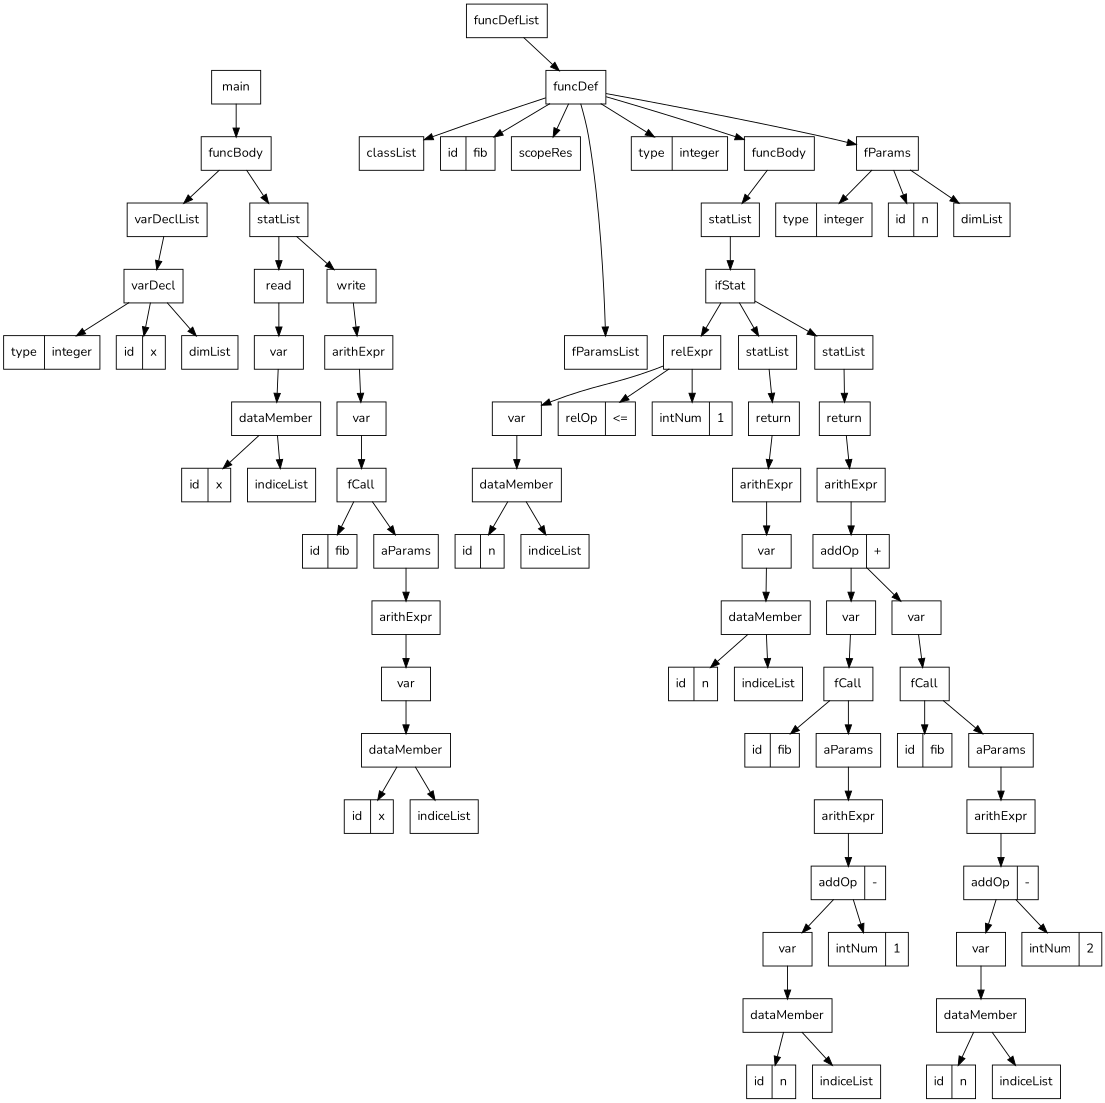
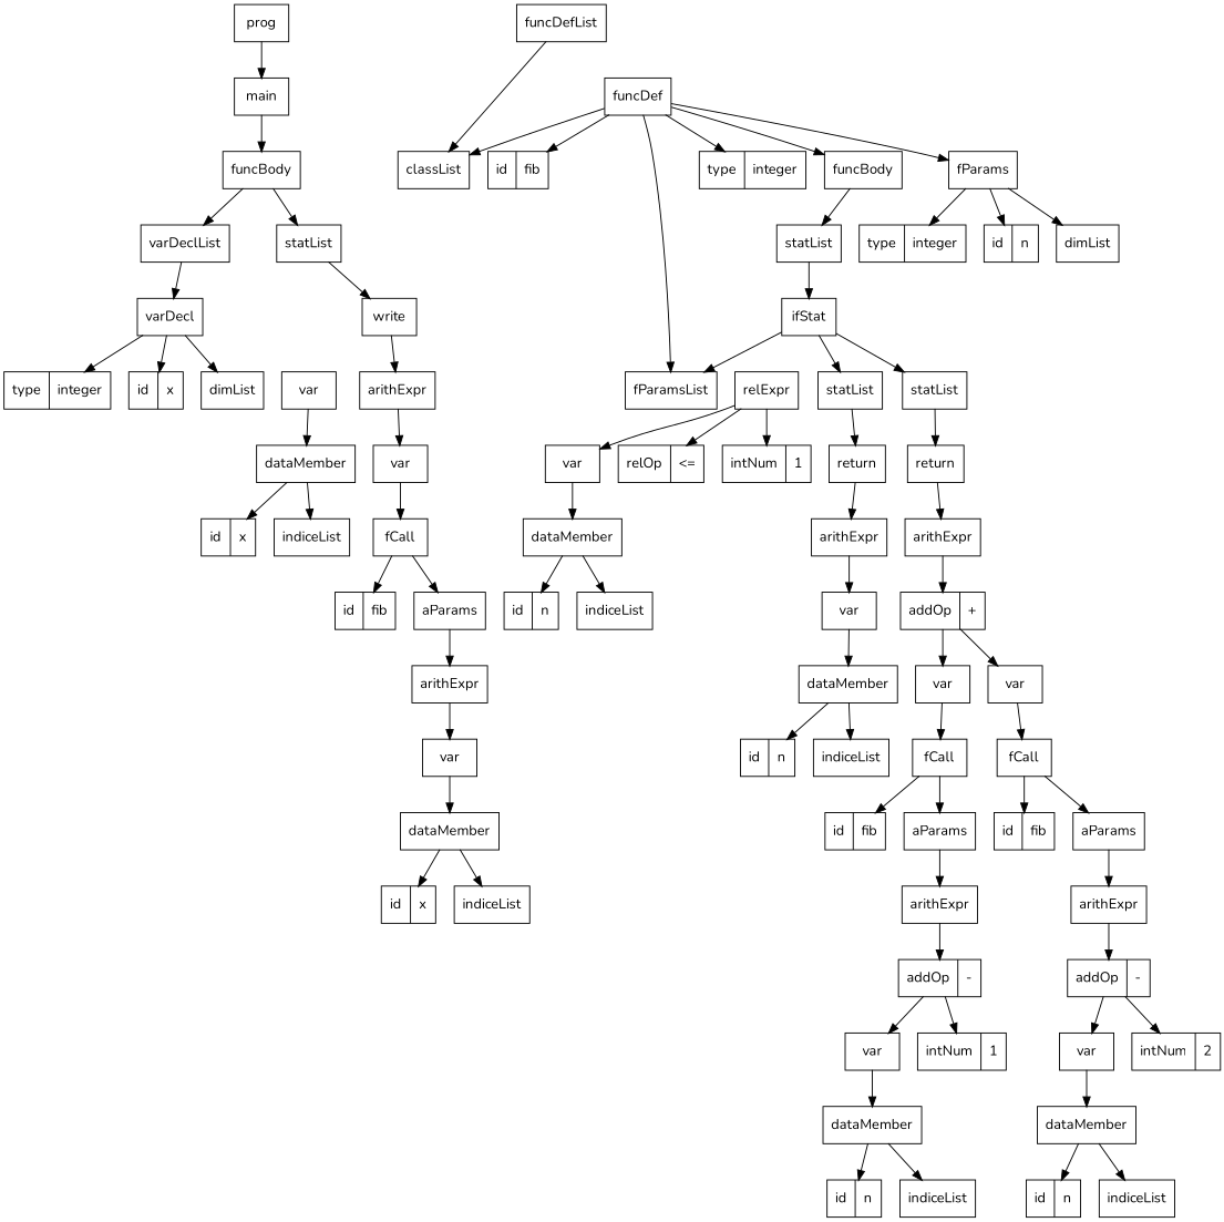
  digraph {
    fontname=Nunito
    node [fontname=Nunito shape=record]
    edge [fontname=Nunito]
+   n1 [label=prog]
    n2 [label=main]
    n3 [label=classList]
    n4 [label=funcDefList]
    n5 [label=funcDef]
    n6 [label=funcBody]
    n7 [label="id | fib"]
-   n8 [label=scopeRes]
    n9 [label=fParamsList]
    n10 [label="type | integer"]
    n11 [label=funcBody]
    n12 [label=fParams]
    n13 [label=statList]
    n14 [label="type | integer"]
    n15 [label="id | n"]
    n16 [label=dimList]
    n17 [label=ifStat]
    n18 [label=relExpr]
    n19 [label=statList]
    n20 [label=statList]
    n21 [label=var]
    n22 [label="relOp | \<="]
    n23 [label="intNum | 1"]
    n24 [label=return]
    n25 [label=return]
    n26 [label=dataMember]
    n27 [label="id | n"]
    n28 [label=indiceList]
    n29 [label=arithExpr]
    n30 [label=var]
    n31 [label=dataMember]
    n32 [label="id | n"]
    n33 [label=indiceList]
    n34 [label=arithExpr]
    n35 [label="addOp | +"]
    n36 [label=var]
    n37 [label=var]
    n38 [label=fCall]
    n39 [label=fCall]
    n40 [label="id | fib"]
    n41 [label=aParams]
    n42 [label=arithExpr]
    n43 [label="addOp | -"]
    n44 [label=var]
    n45 [label="intNum | 1"]
    n46 [label=dataMember]
    n47 [label="id | n"]
    n48 [label=indiceList]
    n49 [label="id | fib"]
    n50 [label=aParams]
    n51 [label=arithExpr]
    n52 [label="addOp | -"]
    n53 [label=var]
    n54 [label="intNum | 2"]
    n55 [label=dataMember]
    n56 [label="id | n"]
    n57 [label=indiceList]
    n58 [label=varDeclList]
    n59 [label=statList]
    n60 [label=varDecl]
-   n61 [label=read]
    n62 [label=write]
    n63 [label="type | integer"]
    n64 [label="id | x"]
    n65 [label=dimList]
    n66 [label=var]
    n67 [label=arithExpr]
    n68 [label=dataMember]
    n69 [label="id | x"]
    n70 [label=indiceList]
    n71 [label=var]
    n72 [label=fCall]
    n73 [label="id | fib"]
    n74 [label=aParams]
    n75 [label=arithExpr]
    n76 [label=var]
    n77 [label=dataMember]
    n78 [label="id | x"]
    n79 [label=indiceList]
+   n1 -> n2
    n2 -> n6
-   n4 -> n5
+   n4 -> n3
    n5 -> n3
    n5 -> n7
-   n5 -> n8
    n5 -> n9
    n5 -> n10
    n5 -> n11
    n5 -> n12
    n6 -> n58
    n6 -> n59
    n11 -> n13
    n12 -> n14
    n12 -> n15
    n12 -> n16
    n13 -> n17
-   n17 -> n18
+   n17 -> n9
    n17 -> n19
    n17 -> n20
    n18 -> n21
    n18 -> n22
    n18 -> n23
    n19 -> n24
    n20 -> n25
    n21 -> n26
    n24 -> n29
    n25 -> n34
    n26 -> n27
    n26 -> n28
    n29 -> n30
    n30 -> n31
    n31 -> n32
    n31 -> n33
    n34 -> n35
    n35 -> n36
    n35 -> n37
    n36 -> n38
    n37 -> n39
    n38 -> n40
    n38 -> n41
    n39 -> n49
    n39 -> n50
    n41 -> n42
    n42 -> n43
    n43 -> n44
    n43 -> n45
    n44 -> n46
    n46 -> n47
    n46 -> n48
    n50 -> n51
    n51 -> n52
    n52 -> n53
    n52 -> n54
    n53 -> n55
    n55 -> n56
    n55 -> n57
    n58 -> n60
-   n59 -> n61
    n59 -> n62
    n60 -> n63
    n60 -> n64
    n60 -> n65
-   n61 -> n66
    n62 -> n67
    n66 -> n68
    n67 -> n71
    n68 -> n69
    n68 -> n70
    n71 -> n72
    n72 -> n73
    n72 -> n74
    n74 -> n75
    n75 -> n76
    n76 -> n77
    n77 -> n78
    n77 -> n79
  }
